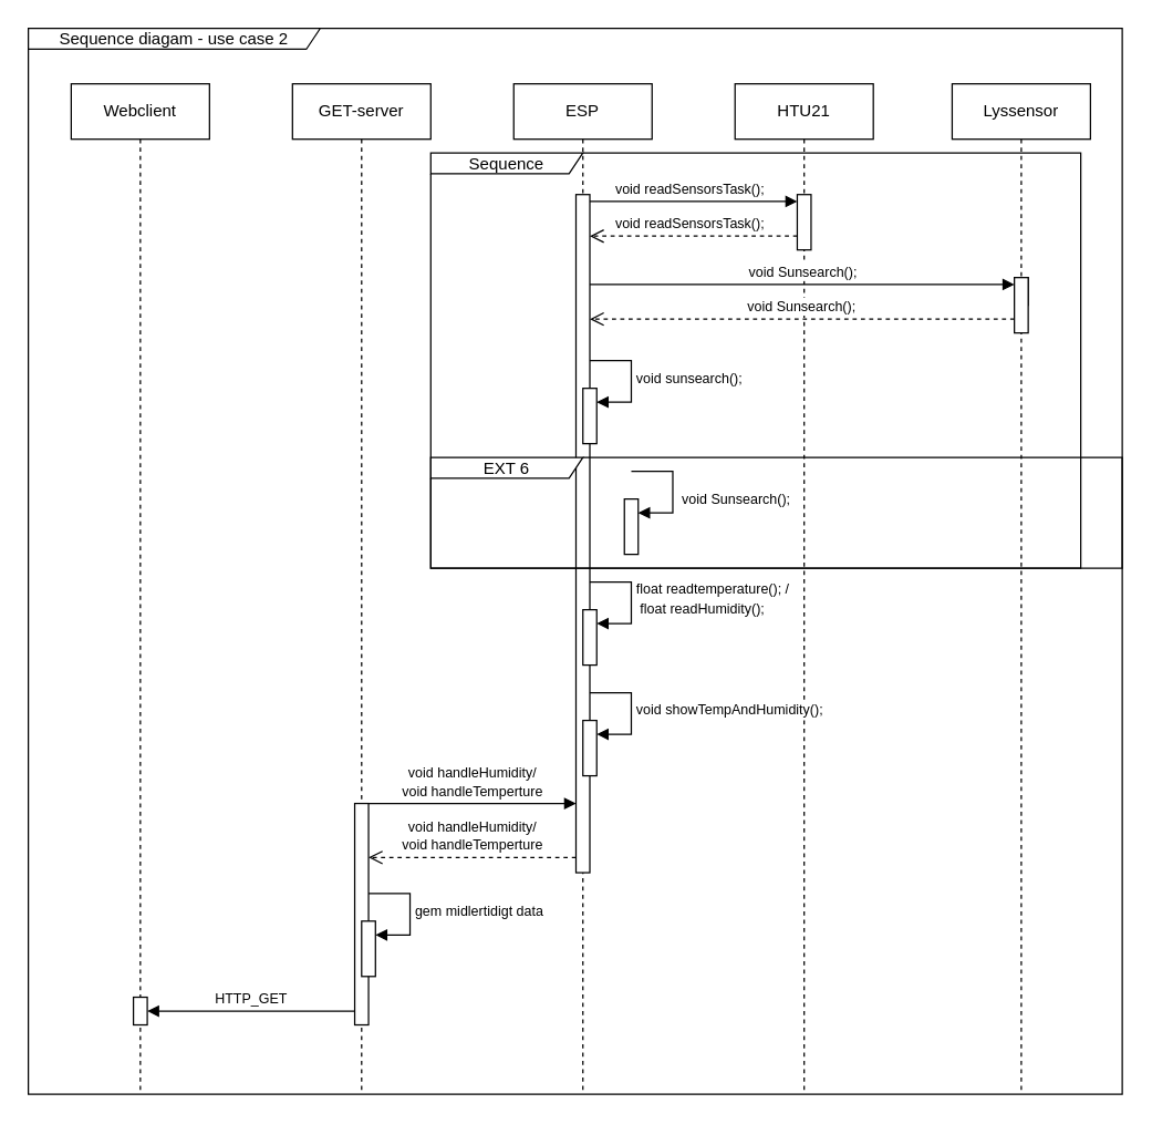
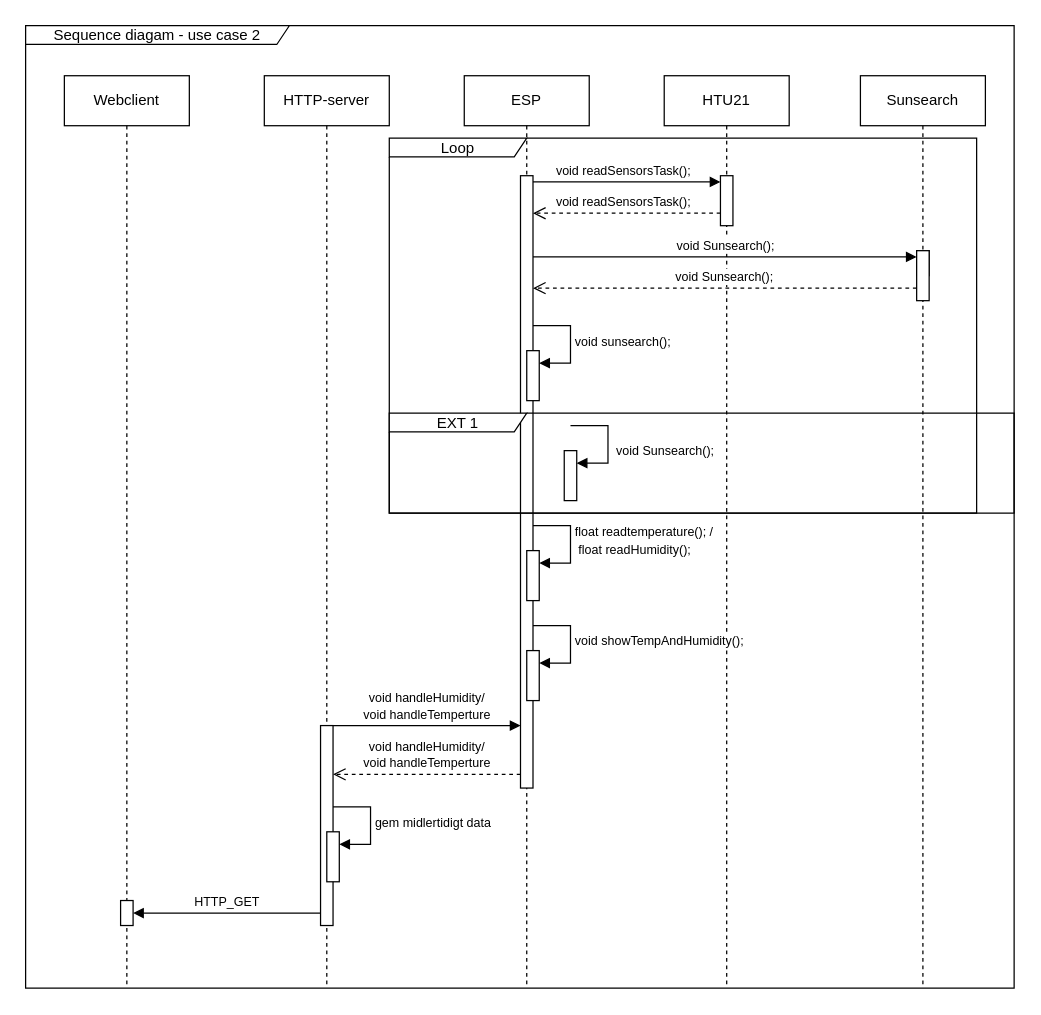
  <mxCell id="0" />
  <mxCell id="1" parent="0" />
  <mxCell id="2" value="ESP" style="shape=umlLifeline;perimeter=lifelinePerimeter;whiteSpace=wrap;html=1;container=1;dropTarget=0;collapsible=0;recursiveResize=0;outlineConnect=0;portConstraint=eastwest;newEdgeStyle={&quot;curved&quot;:0,&quot;rounded&quot;:0};" vertex="1" parent="1"><mxGeometry x="371" y="60" width="100" height="730" as="geometry" /></mxCell>
  <mxCell id="3" value="HTU21" style="shape=umlLifeline;perimeter=lifelinePerimeter;whiteSpace=wrap;html=1;container=1;dropTarget=0;collapsible=0;recursiveResize=0;outlineConnect=0;portConstraint=eastwest;newEdgeStyle={&quot;curved&quot;:0,&quot;rounded&quot;:0};" vertex="1" parent="1"><mxGeometry x="531" y="60" width="100" height="730" as="geometry" /></mxCell>
  <mxCell id="4" value="" style="html=1;points=[[0,0,0,0,5],[0,1,0,0,-5],[1,0,0,0,5],[1,1,0,0,-5]];perimeter=orthogonalPerimeter;outlineConnect=0;targetShapes=umlLifeline;portConstraint=eastwest;newEdgeStyle={&quot;curved&quot;:0,&quot;rounded&quot;:0};" vertex="1" parent="3"><mxGeometry x="45" y="80" width="10" height="40" as="geometry" /></mxCell>
  <mxCell id="5" value="Sequence diagam - use case 2" style="shape=umlFrame;whiteSpace=wrap;html=1;pointerEvents=0;width=211;height=15;" vertex="1" parent="1"><mxGeometry x="20" y="20" width="791" height="770" as="geometry" /></mxCell>
- <mxCell id="6" value="GET-server" style="shape=umlLifeline;perimeter=lifelinePerimeter;whiteSpace=wrap;html=1;container=1;dropTarget=0;collapsible=0;recursiveResize=0;outlineConnect=0;portConstraint=eastwest;newEdgeStyle={&quot;curved&quot;:0,&quot;rounded&quot;:0};" vertex="1" parent="1"><mxGeometry x="211" y="60" width="100" height="730" as="geometry" /></mxCell>
+ <mxCell id="6" value="HTTP-server" style="shape=umlLifeline;perimeter=lifelinePerimeter;whiteSpace=wrap;html=1;container=1;dropTarget=0;collapsible=0;recursiveResize=0;outlineConnect=0;portConstraint=eastwest;newEdgeStyle={&quot;curved&quot;:0,&quot;rounded&quot;:0};" vertex="1" parent="1"><mxGeometry x="211" y="60" width="100" height="730" as="geometry" /></mxCell>
  <mxCell id="7" value="" style="html=1;points=[[0,0,0,0,5],[0,1,0,0,-5],[1,0,0,0,5],[1,1,0,0,-5]];perimeter=orthogonalPerimeter;outlineConnect=0;targetShapes=umlLifeline;portConstraint=eastwest;newEdgeStyle={&quot;curved&quot;:0,&quot;rounded&quot;:0};" vertex="1" parent="6"><mxGeometry x="45" y="520" width="10" height="160" as="geometry" /></mxCell>
  <mxCell id="8" value="" style="html=1;points=[[0,0,0,0,5],[0,1,0,0,-5],[1,0,0,0,5],[1,1,0,0,-5]];perimeter=orthogonalPerimeter;outlineConnect=0;targetShapes=umlLifeline;portConstraint=eastwest;newEdgeStyle={&quot;curved&quot;:0,&quot;rounded&quot;:0};" vertex="1" parent="6"><mxGeometry x="50" y="605" width="10" height="40" as="geometry" /></mxCell>
  <mxCell id="9" value="&lt;font style=&quot;font-size: 10px;&quot;&gt;gem midlertidigt data&lt;/font&gt;" style="html=1;align=left;spacingLeft=2;endArrow=block;rounded=0;edgeStyle=orthogonalEdgeStyle;curved=0;rounded=0;" edge="1" parent="6" target="8"><mxGeometry relative="1" as="geometry"><mxPoint x="55" y="585" as="sourcePoint" /><Array as="points"><mxPoint x="85" y="615" /></Array></mxGeometry></mxCell>
  <mxCell id="10" value="&lt;font style=&quot;font-size: 10px;&quot;&gt;void handleHumidity/&lt;/font&gt;&lt;div&gt;&lt;font style=&quot;font-size: 10px;&quot;&gt;void handleTemperture&lt;/font&gt;&lt;/div&gt;" style="html=1;verticalAlign=bottom;endArrow=block;curved=0;rounded=0;" edge="1" parent="6"><mxGeometry x="-0.004" relative="1" as="geometry"><mxPoint x="55" y="520.0" as="sourcePoint" /><mxPoint x="205" y="520.0" as="targetPoint" /><mxPoint as="offset" /></mxGeometry></mxCell>
  <mxCell id="11" value="&lt;font style=&quot;font-size: 10px;&quot;&gt;void handleHumidity/&lt;/font&gt;&lt;div&gt;&lt;font style=&quot;font-size: 10px;&quot;&gt;void handleTemperture&lt;/font&gt;&lt;/div&gt;" style="html=1;verticalAlign=bottom;endArrow=open;dashed=1;endSize=8;curved=0;rounded=0;" edge="1" parent="6"><mxGeometry relative="1" as="geometry"><mxPoint x="55" y="559.0" as="targetPoint" /><mxPoint x="205" y="559.0" as="sourcePoint" /></mxGeometry></mxCell>
- <mxCell id="12" value="Lyssensor" style="shape=umlLifeline;perimeter=lifelinePerimeter;whiteSpace=wrap;html=1;container=1;dropTarget=0;collapsible=0;recursiveResize=0;outlineConnect=0;portConstraint=eastwest;newEdgeStyle={&quot;curved&quot;:0,&quot;rounded&quot;:0};" vertex="1" parent="1"><mxGeometry x="688" y="60" width="100" height="730" as="geometry" /></mxCell>
+ <mxCell id="12" value="Sunsearch" style="shape=umlLifeline;perimeter=lifelinePerimeter;whiteSpace=wrap;html=1;container=1;dropTarget=0;collapsible=0;recursiveResize=0;outlineConnect=0;portConstraint=eastwest;newEdgeStyle={&quot;curved&quot;:0,&quot;rounded&quot;:0};" vertex="1" parent="1"><mxGeometry x="688" y="60" width="100" height="730" as="geometry" /></mxCell>
  <mxCell id="13" value="" style="html=1;points=[[0,0,0,0,5],[0,1,0,0,-5],[1,0,0,0,5],[1,1,0,0,-5]];perimeter=orthogonalPerimeter;outlineConnect=0;targetShapes=umlLifeline;portConstraint=eastwest;newEdgeStyle={&quot;curved&quot;:0,&quot;rounded&quot;:0};" vertex="1" parent="12"><mxGeometry x="45" y="140" width="10" height="20" as="geometry" /></mxCell>
  <mxCell id="14" value="" style="html=1;points=[[0,0,0,0,5],[0,1,0,0,-5],[1,0,0,0,5],[1,1,0,0,-5]];perimeter=orthogonalPerimeter;outlineConnect=0;targetShapes=umlLifeline;portConstraint=eastwest;newEdgeStyle={&quot;curved&quot;:0,&quot;rounded&quot;:0};" vertex="1" parent="12"><mxGeometry x="45" y="140" width="10" height="40" as="geometry" /></mxCell>
  <mxCell id="15" value="&lt;font style=&quot;font-size: 10px;&quot;&gt;void Sunsearch();&lt;/font&gt;" style="html=1;verticalAlign=bottom;endArrow=open;dashed=1;endSize=8;curved=0;rounded=0;exitX=0;exitY=1;exitDx=0;exitDy=-5;" edge="1" parent="12" target="16"><mxGeometry relative="1" as="geometry"><mxPoint x="-105" y="170" as="targetPoint" /><mxPoint x="45" y="170" as="sourcePoint" /></mxGeometry></mxCell>
  <mxCell id="16" value="" style="html=1;points=[[0,0,0,0,5],[0,1,0,0,-5],[1,0,0,0,5],[1,1,0,0,-5]];perimeter=orthogonalPerimeter;outlineConnect=0;targetShapes=umlLifeline;portConstraint=eastwest;newEdgeStyle={&quot;curved&quot;:0,&quot;rounded&quot;:0};" vertex="1" parent="1"><mxGeometry x="416" y="140" width="10" height="490" as="geometry" /></mxCell>
  <mxCell id="17" value="&lt;span style=&quot;font-size: 10px;&quot;&gt;void readSensorsTask();&amp;nbsp;&amp;nbsp;&lt;/span&gt;" style="html=1;verticalAlign=bottom;endArrow=block;curved=0;rounded=0;entryX=0;entryY=0;entryDx=0;entryDy=5;" edge="1" parent="1" source="16" target="4"><mxGeometry x="0.002" relative="1" as="geometry"><mxPoint x="466" y="155" as="sourcePoint" /><mxPoint as="offset" /></mxGeometry></mxCell>
  <mxCell id="18" value="&lt;font style=&quot;font-size: 10px;&quot;&gt;void readSensorsTask();&amp;nbsp;&amp;nbsp;&lt;/font&gt;" style="html=1;verticalAlign=bottom;endArrow=open;dashed=1;endSize=8;curved=0;rounded=0;exitX=0;exitY=1;exitDx=0;exitDy=-5;" edge="1" parent="1"><mxGeometry relative="1" as="geometry"><mxPoint x="426" y="170" as="targetPoint" /><mxPoint x="576" y="170" as="sourcePoint" /></mxGeometry></mxCell>
  <mxCell id="19" value="" style="html=1;points=[[0,0,0,0,5],[0,1,0,0,-5],[1,0,0,0,5],[1,1,0,0,-5]];perimeter=orthogonalPerimeter;outlineConnect=0;targetShapes=umlLifeline;portConstraint=eastwest;newEdgeStyle={&quot;curved&quot;:0,&quot;rounded&quot;:0};" vertex="1" parent="1"><mxGeometry x="421" y="280" width="10" height="40" as="geometry" /></mxCell>
  <mxCell id="20" value="&lt;span style=&quot;font-size: 10px;&quot;&gt;void sunsearch();&lt;/span&gt;" style="html=1;align=left;spacingLeft=2;endArrow=block;rounded=0;edgeStyle=orthogonalEdgeStyle;curved=0;rounded=0;" edge="1" parent="1" target="19"><mxGeometry relative="1" as="geometry"><mxPoint x="426" y="260" as="sourcePoint" /><Array as="points"><mxPoint x="456" y="290" /></Array></mxGeometry></mxCell>
  <mxCell id="21" value="" style="html=1;points=[[0,0,0,0,5],[0,1,0,0,-5],[1,0,0,0,5],[1,1,0,0,-5]];perimeter=orthogonalPerimeter;outlineConnect=0;targetShapes=umlLifeline;portConstraint=eastwest;newEdgeStyle={&quot;curved&quot;:0,&quot;rounded&quot;:0};" vertex="1" parent="1"><mxGeometry x="421" y="440" width="10" height="40" as="geometry" /></mxCell>
  <mxCell id="22" value="&lt;span style=&quot;font-size: 10px;&quot;&gt;float readtemperature(); /&lt;/span&gt;&lt;div&gt;&lt;span style=&quot;font-size: 10px;&quot;&gt;&amp;nbsp;float readHumidity();&lt;/span&gt;&lt;/div&gt;" style="html=1;align=left;spacingLeft=2;endArrow=block;rounded=0;edgeStyle=orthogonalEdgeStyle;curved=0;rounded=0;" edge="1" parent="1" target="21"><mxGeometry x="-0.011" relative="1" as="geometry"><mxPoint x="426" y="420" as="sourcePoint" /><Array as="points"><mxPoint x="456" y="450" /></Array><mxPoint as="offset" /></mxGeometry></mxCell>
  <mxCell id="23" value="" style="html=1;points=[[0,0,0,0,5],[0,1,0,0,-5],[1,0,0,0,5],[1,1,0,0,-5]];perimeter=orthogonalPerimeter;outlineConnect=0;targetShapes=umlLifeline;portConstraint=eastwest;newEdgeStyle={&quot;curved&quot;:0,&quot;rounded&quot;:0};" vertex="1" parent="1"><mxGeometry x="421" y="520" width="10" height="40" as="geometry" /></mxCell>
  <mxCell id="24" value="&lt;span style=&quot;font-size: 10px;&quot;&gt;void showTempAndHumidity();&lt;/span&gt;" style="html=1;align=left;spacingLeft=2;endArrow=block;rounded=0;edgeStyle=orthogonalEdgeStyle;curved=0;rounded=0;" edge="1" parent="1" target="23"><mxGeometry x="-0.011" relative="1" as="geometry"><mxPoint x="426" y="500" as="sourcePoint" /><Array as="points"><mxPoint x="456" y="530" /></Array><mxPoint as="offset" /></mxGeometry></mxCell>
  <mxCell id="25" value="&lt;span style=&quot;font-size: 10px;&quot;&gt;void Sunsearch();&lt;/span&gt;" style="html=1;verticalAlign=bottom;endArrow=block;curved=0;rounded=0;entryX=0;entryY=0;entryDx=0;entryDy=5;" edge="1" parent="1" source="16" target="14"><mxGeometry relative="1" as="geometry"><mxPoint x="583" y="205" as="sourcePoint" /></mxGeometry></mxCell>
  <mxCell id="26" value="Webclient" style="shape=umlLifeline;perimeter=lifelinePerimeter;whiteSpace=wrap;html=1;container=1;dropTarget=0;collapsible=0;recursiveResize=0;outlineConnect=0;portConstraint=eastwest;newEdgeStyle={&quot;curved&quot;:0,&quot;rounded&quot;:0};" vertex="1" parent="1"><mxGeometry x="51" y="60" width="100" height="730" as="geometry" /></mxCell>
  <mxCell id="27" value="" style="html=1;points=[[0,0,0,0,5],[0,1,0,0,-5],[1,0,0,0,5],[1,1,0,0,-5]];perimeter=orthogonalPerimeter;outlineConnect=0;targetShapes=umlLifeline;portConstraint=eastwest;newEdgeStyle={&quot;curved&quot;:0,&quot;rounded&quot;:0};" vertex="1" parent="26"><mxGeometry x="45" y="660" width="10" height="20" as="geometry" /></mxCell>
  <mxCell id="28" value="&lt;span style=&quot;font-size: 10px;&quot;&gt;HTTP_GET&lt;/span&gt;" style="html=1;verticalAlign=bottom;endArrow=block;curved=0;rounded=0;entryX=1;entryY=1;entryDx=0;entryDy=-5;entryPerimeter=0;" edge="1" parent="1"><mxGeometry x="-0.004" relative="1" as="geometry"><mxPoint x="256" y="730" as="sourcePoint" /><mxPoint x="106" y="730" as="targetPoint" /><mxPoint as="offset" /></mxGeometry></mxCell>
- <mxCell id="29" value="Sequence" style="shape=umlFrame;whiteSpace=wrap;html=1;pointerEvents=0;recursiveResize=0;container=1;collapsible=0;width=110;height=15;" vertex="1" parent="1"><mxGeometry x="311" y="110" width="470" height="300" as="geometry" /></mxCell>
- <mxCell id="30" value="EXT 6" style="shape=umlFrame;whiteSpace=wrap;html=1;pointerEvents=0;recursiveResize=0;container=1;collapsible=0;width=110;height=15;" vertex="1" parent="29"><mxGeometry y="220" width="500" height="80" as="geometry" /></mxCell>
+ <mxCell id="29" value="Loop" style="shape=umlFrame;whiteSpace=wrap;html=1;pointerEvents=0;recursiveResize=0;container=1;collapsible=0;width=110;height=15;" vertex="1" parent="1"><mxGeometry x="311" y="110" width="470" height="300" as="geometry" /></mxCell>
+ <mxCell id="30" value="EXT 1" style="shape=umlFrame;whiteSpace=wrap;html=1;pointerEvents=0;recursiveResize=0;container=1;collapsible=0;width=110;height=15;" vertex="1" parent="29"><mxGeometry y="220" width="500" height="80" as="geometry" /></mxCell>
  <mxCell id="31" value="" style="html=1;points=[[0,0,0,0,5],[0,1,0,0,-5],[1,0,0,0,5],[1,1,0,0,-5]];perimeter=orthogonalPerimeter;outlineConnect=0;targetShapes=umlLifeline;portConstraint=eastwest;newEdgeStyle={&quot;curved&quot;:0,&quot;rounded&quot;:0};" vertex="1" parent="30"><mxGeometry x="140" y="30" width="10" height="40" as="geometry" /></mxCell>
  <mxCell id="32" value="" style="html=1;align=left;spacingLeft=2;endArrow=block;rounded=0;edgeStyle=orthogonalEdgeStyle;curved=0;rounded=0;" edge="1" parent="30" target="31"><mxGeometry relative="1" as="geometry"><mxPoint x="145" y="10" as="sourcePoint" /><Array as="points"><mxPoint x="175" y="40" /></Array></mxGeometry></mxCell>
  <mxCell id="33" value="&lt;span style=&quot;font-size: 10px;&quot;&gt;void Sunsearch();&lt;/span&gt;" style="text;html=1;align=left;verticalAlign=middle;resizable=0;points=[];autosize=1;strokeColor=none;fillColor=none;" vertex="1" parent="30"><mxGeometry x="180" y="15" width="100" height="30" as="geometry" /></mxCell>
